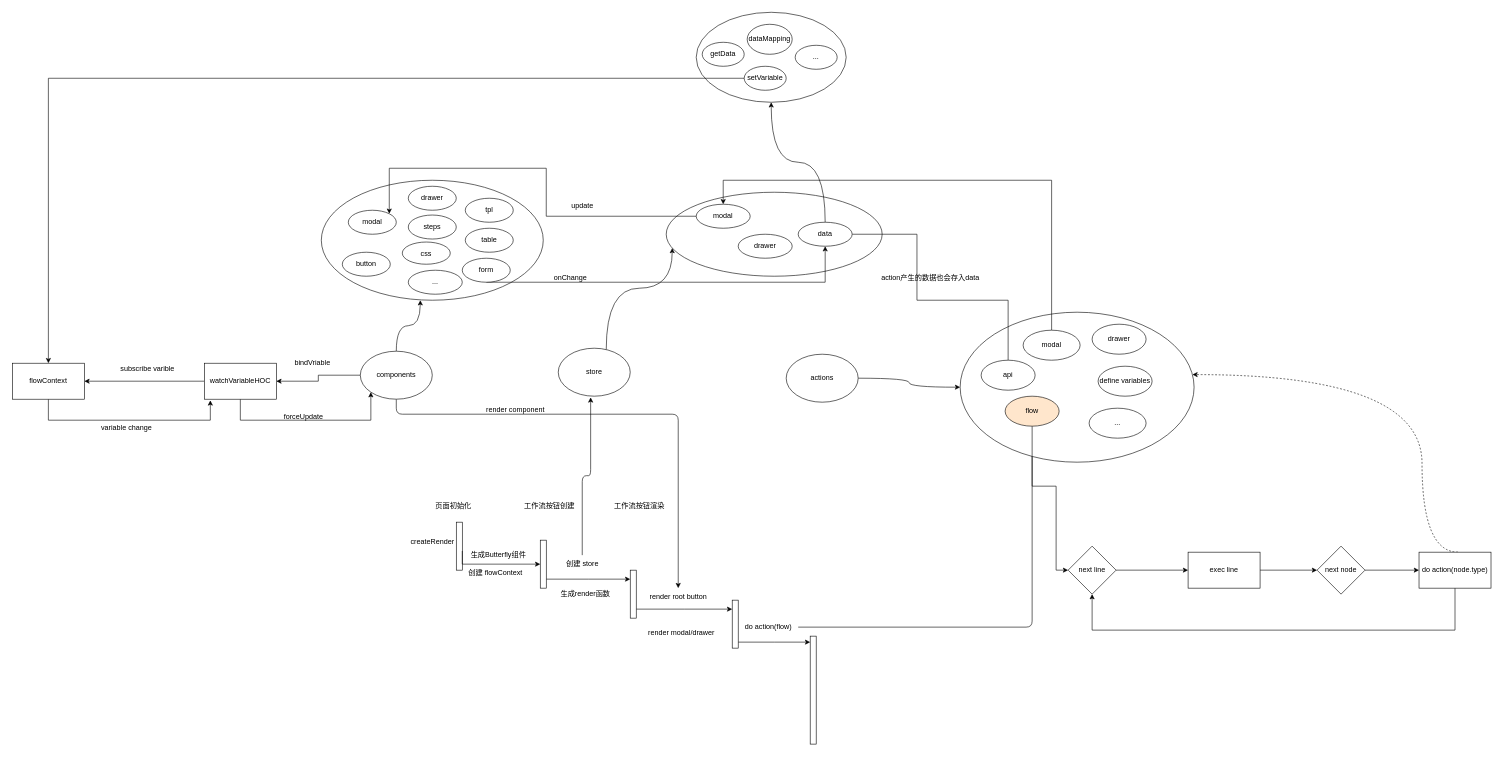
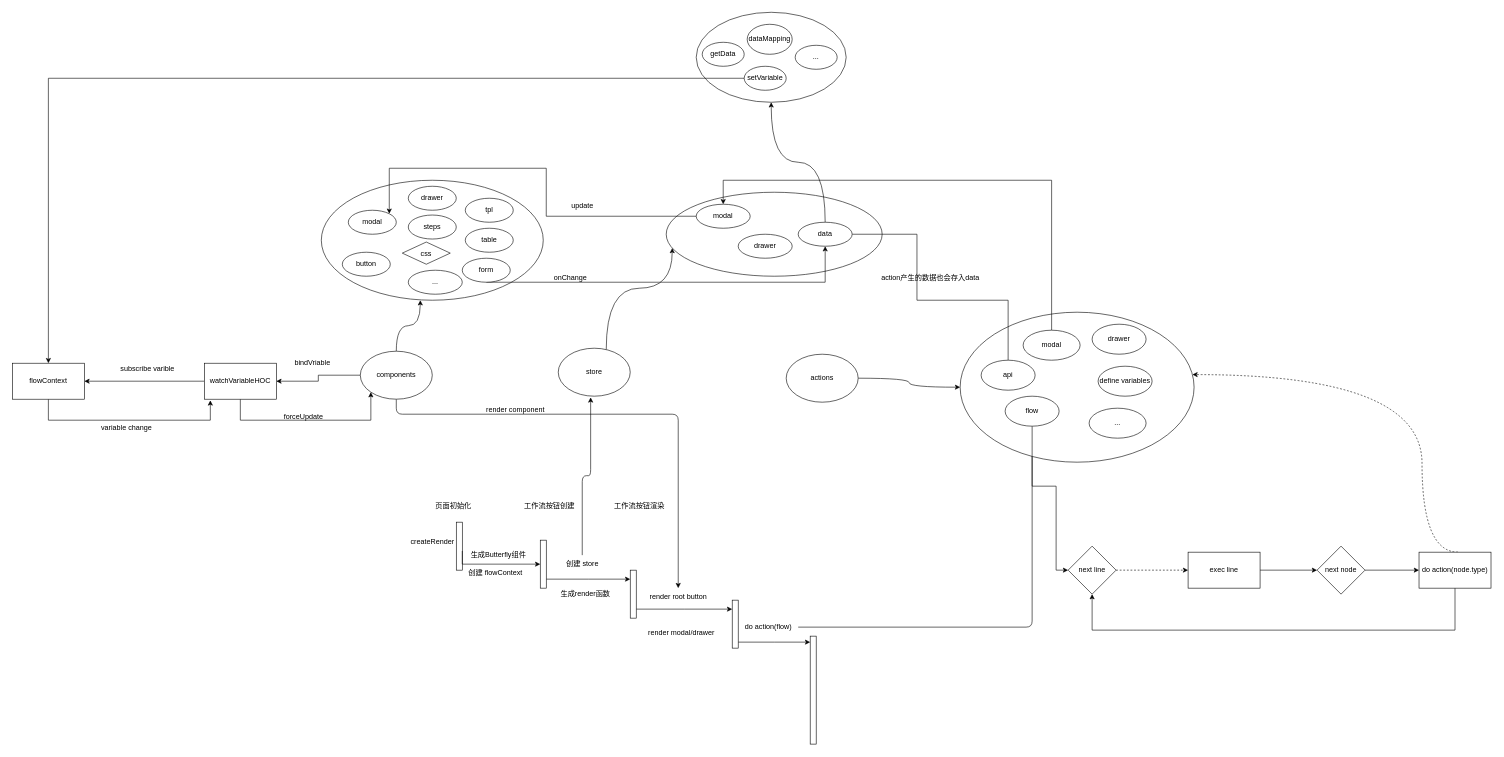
  <mxCell id="0" />
  <mxCell id="1" parent="0" />
  <mxCell id="2" value="" style="ellipse;whiteSpace=wrap;html=1;" parent="1" vertex="1"><mxGeometry x="535" y="300" width="370" height="200" as="geometry" /></mxCell>
  <mxCell id="3" value="" style="ellipse;whiteSpace=wrap;html=1;" parent="1" vertex="1"><mxGeometry x="1110" y="320" width="360" height="140" as="geometry" /></mxCell>
  <mxCell id="4" style="edgeStyle=orthogonalEdgeStyle;orthogonalLoop=1;jettySize=auto;html=1;curved=1;" parent="1" source="5" target="33" edge="1"><mxGeometry relative="1" as="geometry" /></mxCell>
  <mxCell id="5" value="actions" style="ellipse;whiteSpace=wrap;html=1;" parent="1" vertex="1"><mxGeometry x="1310" y="590" width="120" height="80" as="geometry" /></mxCell>
  <mxCell id="6" style="edgeStyle=orthogonalEdgeStyle;orthogonalLoop=1;jettySize=auto;html=1;entryX=0.446;entryY=1;entryDx=0;entryDy=0;entryPerimeter=0;curved=1;" parent="1" source="9" target="2" edge="1"><mxGeometry relative="1" as="geometry" /></mxCell>
  <mxCell id="7" style="edgeStyle=orthogonalEdgeStyle;orthogonalLoop=1;jettySize=auto;html=1;rounded=1;" parent="1" source="9" target="28" edge="1"><mxGeometry relative="1" as="geometry"><Array as="points"><mxPoint x="660" y="690" /><mxPoint x="1130" y="690" /></Array></mxGeometry></mxCell>
  <mxCell id="8" style="edgeStyle=orthogonalEdgeStyle;rounded=0;orthogonalLoop=1;jettySize=auto;html=1;entryX=1;entryY=0.5;entryDx=0;entryDy=0;" parent="1" source="9" target="76" edge="1"><mxGeometry relative="1" as="geometry" /></mxCell>
  <mxCell id="9" value="components" style="ellipse;whiteSpace=wrap;html=1;" parent="1" vertex="1"><mxGeometry x="600" y="585" width="120" height="80" as="geometry" /></mxCell>
  <mxCell id="10" style="edgeStyle=orthogonalEdgeStyle;orthogonalLoop=1;jettySize=auto;html=1;curved=1;" parent="1" source="11" target="3" edge="1"><mxGeometry relative="1" as="geometry"><Array as="points"><mxPoint x="1010" y="480" /><mxPoint x="1120" y="480" /></Array></mxGeometry></mxCell>
  <mxCell id="11" value="store" style="ellipse;whiteSpace=wrap;html=1;" parent="1" vertex="1"><mxGeometry x="930" y="580" width="120" height="80" as="geometry" /></mxCell>
  <mxCell id="12" value="" style="html=1;points=[];perimeter=orthogonalPerimeter;outlineConnect=0;targetShapes=umlLifeline;portConstraint=eastwest;newEdgeStyle={&quot;edgeStyle&quot;:&quot;elbowEdgeStyle&quot;,&quot;elbow&quot;:&quot;vertical&quot;,&quot;curved&quot;:0,&quot;rounded&quot;:0};" parent="1" vertex="1"><mxGeometry x="760" y="870" width="10" height="80" as="geometry" /></mxCell>
  <mxCell id="13" value="页面初始化" style="text;html=1;align=center;verticalAlign=middle;resizable=0;points=[];autosize=1;strokeColor=none;fillColor=none;" parent="1" vertex="1"><mxGeometry x="715" y="828" width="80" height="30" as="geometry" /></mxCell>
  <mxCell id="14" value="" style="edgeStyle=orthogonalEdgeStyle;rounded=0;orthogonalLoop=1;jettySize=auto;html=1;" parent="1" source="15" target="18" edge="1"><mxGeometry relative="1" as="geometry"><Array as="points"><mxPoint x="770" y="940" /></Array></mxGeometry></mxCell>
  <mxCell id="15" value="createRender" style="text;html=1;align=center;verticalAlign=middle;resizable=0;points=[];autosize=1;strokeColor=none;fillColor=none;" parent="1" vertex="1"><mxGeometry x="670" y="888" width="100" height="30" as="geometry" /></mxCell>
  <mxCell id="16" value="工作流按钮创建" style="text;html=1;align=center;verticalAlign=middle;resizable=0;points=[];autosize=1;strokeColor=none;fillColor=none;" parent="1" vertex="1"><mxGeometry x="860" y="828" width="110" height="30" as="geometry" /></mxCell>
  <mxCell id="17" value="" style="edgeStyle=elbowEdgeStyle;rounded=0;orthogonalLoop=1;jettySize=auto;html=1;elbow=vertical;curved=0;" parent="1" source="18" target="22" edge="1"><mxGeometry relative="1" as="geometry" /></mxCell>
  <mxCell id="18" value="" style="html=1;points=[];perimeter=orthogonalPerimeter;outlineConnect=0;targetShapes=umlLifeline;portConstraint=eastwest;newEdgeStyle={&quot;edgeStyle&quot;:&quot;elbowEdgeStyle&quot;,&quot;elbow&quot;:&quot;vertical&quot;,&quot;curved&quot;:0,&quot;rounded&quot;:0};" parent="1" vertex="1"><mxGeometry x="900" y="900" width="10" height="80" as="geometry" /></mxCell>
  <mxCell id="19" value="生成Butterfly组件" style="text;html=1;align=center;verticalAlign=middle;resizable=0;points=[];autosize=1;strokeColor=none;fillColor=none;" parent="1" vertex="1"><mxGeometry x="770" y="910" width="120" height="30" as="geometry" /></mxCell>
  <mxCell id="20" value="创建 flowContext" style="text;html=1;align=center;verticalAlign=middle;resizable=0;points=[];autosize=1;strokeColor=none;fillColor=none;" parent="1" vertex="1"><mxGeometry x="770" y="940" width="110" height="30" as="geometry" /></mxCell>
  <mxCell id="21" value="" style="edgeStyle=elbowEdgeStyle;rounded=0;orthogonalLoop=1;jettySize=auto;html=1;elbow=vertical;curved=0;" parent="1" source="22" target="27" edge="1"><mxGeometry relative="1" as="geometry" /></mxCell>
  <mxCell id="22" value="" style="html=1;points=[];perimeter=orthogonalPerimeter;outlineConnect=0;targetShapes=umlLifeline;portConstraint=eastwest;newEdgeStyle={&quot;edgeStyle&quot;:&quot;elbowEdgeStyle&quot;,&quot;elbow&quot;:&quot;vertical&quot;,&quot;curved&quot;:0,&quot;rounded&quot;:0};" parent="1" vertex="1"><mxGeometry x="1050" y="950" width="10" height="80" as="geometry" /></mxCell>
  <mxCell id="23" style="edgeStyle=orthogonalEdgeStyle;rounded=1;orthogonalLoop=1;jettySize=auto;html=1;entryX=0.45;entryY=1.025;entryDx=0;entryDy=0;entryPerimeter=0;" parent="1" source="24" target="11" edge="1"><mxGeometry relative="1" as="geometry" /></mxCell>
  <mxCell id="24" value="创建 store" style="text;html=1;align=center;verticalAlign=middle;resizable=0;points=[];autosize=1;strokeColor=none;fillColor=none;" parent="1" vertex="1"><mxGeometry x="930" y="925" width="80" height="30" as="geometry" /></mxCell>
  <mxCell id="25" value="工作流按钮渲染" style="text;html=1;align=center;verticalAlign=middle;resizable=0;points=[];autosize=1;strokeColor=none;fillColor=none;" parent="1" vertex="1"><mxGeometry x="1010" y="828" width="110" height="30" as="geometry" /></mxCell>
  <mxCell id="26" value="" style="edgeStyle=elbowEdgeStyle;rounded=0;orthogonalLoop=1;jettySize=auto;html=1;elbow=vertical;curved=0;" parent="1" source="27" target="30" edge="1"><mxGeometry relative="1" as="geometry" /></mxCell>
  <mxCell id="27" value="" style="html=1;points=[];perimeter=orthogonalPerimeter;outlineConnect=0;targetShapes=umlLifeline;portConstraint=eastwest;newEdgeStyle={&quot;edgeStyle&quot;:&quot;elbowEdgeStyle&quot;,&quot;elbow&quot;:&quot;vertical&quot;,&quot;curved&quot;:0,&quot;rounded&quot;:0};" parent="1" vertex="1"><mxGeometry x="1220" y="1000" width="10" height="80" as="geometry" /></mxCell>
  <mxCell id="28" value="render root button" style="text;html=1;align=center;verticalAlign=middle;resizable=0;points=[];autosize=1;strokeColor=none;fillColor=none;" parent="1" vertex="1"><mxGeometry x="1070" y="980" width="120" height="30" as="geometry" /></mxCell>
  <mxCell id="29" value="render modal/drawer" style="text;html=1;align=center;verticalAlign=middle;resizable=0;points=[];autosize=1;strokeColor=none;fillColor=none;" parent="1" vertex="1"><mxGeometry x="1070" y="1040" width="130" height="30" as="geometry" /></mxCell>
  <mxCell id="30" value="" style="html=1;points=[];perimeter=orthogonalPerimeter;outlineConnect=0;targetShapes=umlLifeline;portConstraint=eastwest;newEdgeStyle={&quot;edgeStyle&quot;:&quot;elbowEdgeStyle&quot;,&quot;elbow&quot;:&quot;vertical&quot;,&quot;curved&quot;:0,&quot;rounded&quot;:0};" parent="1" vertex="1"><mxGeometry x="1350" y="1060" width="10" height="180" as="geometry" /></mxCell>
  <mxCell id="31" style="edgeStyle=orthogonalEdgeStyle;rounded=1;orthogonalLoop=1;jettySize=auto;html=1;" parent="1" source="32" target="35" edge="1"><mxGeometry relative="1" as="geometry" /></mxCell>
  <mxCell id="32" value="do action(flow)" style="text;html=1;align=center;verticalAlign=middle;resizable=0;points=[];autosize=1;strokeColor=none;fillColor=none;" parent="1" vertex="1"><mxGeometry x="1230" y="1030" width="100" height="30" as="geometry" /></mxCell>
  <mxCell id="33" value="" style="ellipse;whiteSpace=wrap;html=1;" parent="1" vertex="1"><mxGeometry x="1600" y="520" width="390" height="250" as="geometry" /></mxCell>
  <mxCell id="34" style="edgeStyle=orthogonalEdgeStyle;rounded=0;orthogonalLoop=1;jettySize=auto;html=1;entryX=0;entryY=0.5;entryDx=0;entryDy=0;" parent="1" source="35" target="46" edge="1"><mxGeometry relative="1" as="geometry"><mxPoint x="1665" y="940" as="targetPoint" /><Array as="points"><mxPoint x="1720" y="810" /><mxPoint x="1760" y="810" /><mxPoint x="1760" y="950" /></Array></mxGeometry></mxCell>
- <mxCell id="35" value="flow" style="ellipse;whiteSpace=wrap;html=1;fillColor=#ffe6cc;" parent="1" vertex="1"><mxGeometry x="1675" y="660" width="90" height="50" as="geometry" /></mxCell>
+ <mxCell id="35" value="flow" style="ellipse;whiteSpace=wrap;html=1;" parent="1" vertex="1"><mxGeometry x="1675" y="660" width="90" height="50" as="geometry" /></mxCell>
  <mxCell id="36" style="edgeStyle=orthogonalEdgeStyle;rounded=0;orthogonalLoop=1;jettySize=auto;html=1;entryX=1;entryY=0.5;entryDx=0;entryDy=0;endArrow=none;" parent="1" source="37" target="56" edge="1"><mxGeometry relative="1" as="geometry"><Array as="points"><mxPoint x="1680" y="500" /><mxPoint x="1528" y="500" /><mxPoint x="1528" y="390" /></Array></mxGeometry></mxCell>
  <mxCell id="37" value="api" style="ellipse;whiteSpace=wrap;html=1;" parent="1" vertex="1"><mxGeometry x="1635" y="600" width="90" height="50" as="geometry" /></mxCell>
  <mxCell id="38" style="edgeStyle=orthogonalEdgeStyle;rounded=0;orthogonalLoop=1;jettySize=auto;html=1;" parent="1" source="39" target="53" edge="1"><mxGeometry relative="1" as="geometry"><Array as="points"><mxPoint x="1753" y="300" /><mxPoint x="1205" y="300" /></Array></mxGeometry></mxCell>
  <mxCell id="39" value="modal" style="ellipse;whiteSpace=wrap;html=1;" parent="1" vertex="1"><mxGeometry x="1705" y="550" width="95" height="50" as="geometry" /></mxCell>
  <mxCell id="40" value="drawer" style="ellipse;whiteSpace=wrap;html=1;" parent="1" vertex="1"><mxGeometry x="1820" y="540" width="90" height="50" as="geometry" /></mxCell>
  <mxCell id="41" value="define variables" style="ellipse;whiteSpace=wrap;html=1;" parent="1" vertex="1"><mxGeometry x="1830" y="610" width="90" height="50" as="geometry" /></mxCell>
  <mxCell id="42" value="..." style="ellipse;whiteSpace=wrap;html=1;" parent="1" vertex="1"><mxGeometry x="1815" y="680" width="95" height="50" as="geometry" /></mxCell>
  <mxCell id="43" style="edgeStyle=orthogonalEdgeStyle;rounded=0;orthogonalLoop=1;jettySize=auto;html=1;" parent="1" source="44" target="48" edge="1"><mxGeometry relative="1" as="geometry" /></mxCell>
  <mxCell id="44" value="exec line" style="rounded=0;whiteSpace=wrap;html=1;" parent="1" vertex="1"><mxGeometry x="1980" y="920" width="120" height="60" as="geometry" /></mxCell>
- <mxCell id="45" style="edgeStyle=orthogonalEdgeStyle;rounded=0;orthogonalLoop=1;jettySize=auto;html=1;" parent="1" source="46" target="44" edge="1"><mxGeometry relative="1" as="geometry" /></mxCell>
+ <mxCell id="45" style="edgeStyle=orthogonalEdgeStyle;rounded=0;orthogonalLoop=1;jettySize=auto;html=1;dashed=1;" parent="1" source="46" target="44" edge="1"><mxGeometry relative="1" as="geometry" /></mxCell>
  <mxCell id="46" value="next line" style="rhombus;whiteSpace=wrap;html=1;" parent="1" vertex="1"><mxGeometry x="1780" y="910" width="80" height="80" as="geometry" /></mxCell>
  <mxCell id="47" style="edgeStyle=orthogonalEdgeStyle;rounded=0;orthogonalLoop=1;jettySize=auto;html=1;entryX=0;entryY=0.5;entryDx=0;entryDy=0;" parent="1" source="48" target="51" edge="1"><mxGeometry relative="1" as="geometry" /></mxCell>
  <mxCell id="48" value="next node" style="rhombus;whiteSpace=wrap;html=1;" parent="1" vertex="1"><mxGeometry x="2195" y="910" width="80" height="80" as="geometry" /></mxCell>
  <mxCell id="49" style="edgeStyle=orthogonalEdgeStyle;rounded=0;orthogonalLoop=1;jettySize=auto;html=1;entryX=0.5;entryY=1;entryDx=0;entryDy=0;" parent="1" source="51" target="46" edge="1"><mxGeometry relative="1" as="geometry"><Array as="points"><mxPoint x="2425" y="1050" /><mxPoint x="1820" y="1050" /></Array></mxGeometry></mxCell>
  <mxCell id="50" style="edgeStyle=orthogonalEdgeStyle;orthogonalLoop=1;jettySize=auto;html=1;curved=1;dashed=1;" parent="1" target="33" edge="1"><mxGeometry relative="1" as="geometry"><mxPoint x="2430" y="920" as="sourcePoint" /><mxPoint x="2055" y="624" as="targetPoint" /><Array as="points"><mxPoint x="2370" y="920" /><mxPoint x="2370" y="624" /></Array></mxGeometry></mxCell>
  <mxCell id="51" value="do action(node.type)" style="rounded=0;whiteSpace=wrap;html=1;" parent="1" vertex="1"><mxGeometry x="2365" y="920" width="120" height="60" as="geometry" /></mxCell>
  <mxCell id="52" style="edgeStyle=orthogonalEdgeStyle;rounded=0;orthogonalLoop=1;jettySize=auto;html=1;entryX=1;entryY=0;entryDx=0;entryDy=0;" parent="1" source="53" target="57" edge="1"><mxGeometry relative="1" as="geometry"><Array as="points"><mxPoint x="910" y="360" /><mxPoint x="910" y="280" /><mxPoint x="648" y="280" /></Array></mxGeometry></mxCell>
  <mxCell id="53" value="modal" style="ellipse;whiteSpace=wrap;html=1;" parent="1" vertex="1"><mxGeometry x="1160" y="340" width="90" height="40" as="geometry" /></mxCell>
  <mxCell id="54" value="drawer" style="ellipse;whiteSpace=wrap;html=1;" parent="1" vertex="1"><mxGeometry x="1230" y="390" width="90" height="40" as="geometry" /></mxCell>
  <mxCell id="55" value="" style="edgeStyle=orthogonalEdgeStyle;orthogonalLoop=1;jettySize=auto;html=1;curved=1;" parent="1" source="56" target="68" edge="1"><mxGeometry relative="1" as="geometry" /></mxCell>
  <mxCell id="56" value="data" style="ellipse;whiteSpace=wrap;html=1;" parent="1" vertex="1"><mxGeometry x="1330" y="370" width="90" height="40" as="geometry" /></mxCell>
  <mxCell id="57" value="modal" style="ellipse;whiteSpace=wrap;html=1;" parent="1" vertex="1"><mxGeometry x="580" y="350" width="80" height="40" as="geometry" /></mxCell>
  <mxCell id="58" value="tpl" style="ellipse;whiteSpace=wrap;html=1;" parent="1" vertex="1"><mxGeometry x="775" y="330" width="80" height="40" as="geometry" /></mxCell>
  <mxCell id="59" value="drawer" style="ellipse;whiteSpace=wrap;html=1;" parent="1" vertex="1"><mxGeometry x="680" y="310" width="80" height="40" as="geometry" /></mxCell>
  <mxCell id="60" value="button" style="ellipse;whiteSpace=wrap;html=1;" parent="1" vertex="1"><mxGeometry x="570" y="420" width="80" height="40" as="geometry" /></mxCell>
  <mxCell id="61" value="..." style="ellipse;whiteSpace=wrap;html=1;" parent="1" vertex="1"><mxGeometry x="680" y="450" width="90" height="40" as="geometry" /></mxCell>
  <mxCell id="62" value="update" style="text;html=1;align=center;verticalAlign=middle;resizable=0;points=[];autosize=1;strokeColor=none;fillColor=none;" parent="1" vertex="1"><mxGeometry x="940" y="328" width="60" height="30" as="geometry" /></mxCell>
  <mxCell id="63" style="edgeStyle=orthogonalEdgeStyle;rounded=0;orthogonalLoop=1;jettySize=auto;html=1;entryX=0.5;entryY=1;entryDx=0;entryDy=0;" parent="1" source="64" target="56" edge="1"><mxGeometry relative="1" as="geometry"><Array as="points"><mxPoint x="810" y="470" /><mxPoint x="1375" y="470" /></Array></mxGeometry></mxCell>
  <mxCell id="64" value="form" style="ellipse;whiteSpace=wrap;html=1;" parent="1" vertex="1"><mxGeometry x="770" y="430" width="80" height="40" as="geometry" /></mxCell>
  <mxCell id="65" value="onChange" style="text;html=1;align=center;verticalAlign=middle;resizable=0;points=[];autosize=1;strokeColor=none;fillColor=none;" parent="1" vertex="1"><mxGeometry x="910" y="448" width="80" height="30" as="geometry" /></mxCell>
  <mxCell id="66" value="steps" style="ellipse;whiteSpace=wrap;html=1;" parent="1" vertex="1"><mxGeometry x="680" y="358" width="80" height="40" as="geometry" /></mxCell>
  <mxCell id="67" value="render component&amp;nbsp;" style="text;html=1;align=center;verticalAlign=middle;resizable=0;points=[];autosize=1;strokeColor=none;fillColor=none;" parent="1" vertex="1"><mxGeometry x="800" y="668" width="120" height="30" as="geometry" /></mxCell>
  <mxCell id="68" value="" style="ellipse;whiteSpace=wrap;html=1;fillColor=none;" parent="1" vertex="1"><mxGeometry x="1160" y="20" width="250" height="150" as="geometry" /></mxCell>
  <mxCell id="69" value="getData" style="ellipse;whiteSpace=wrap;html=1;" parent="1" vertex="1"><mxGeometry x="1170" y="70" width="70" height="40" as="geometry" /></mxCell>
  <mxCell id="70" value="dataMapping" style="ellipse;whiteSpace=wrap;html=1;" parent="1" vertex="1"><mxGeometry x="1245" y="40" width="75" height="50" as="geometry" /></mxCell>
  <mxCell id="71" style="edgeStyle=orthogonalEdgeStyle;rounded=0;orthogonalLoop=1;jettySize=auto;html=1;entryX=0.5;entryY=0;entryDx=0;entryDy=0;" parent="1" source="72" target="79" edge="1"><mxGeometry relative="1" as="geometry" /></mxCell>
  <mxCell id="72" value="setVariable" style="ellipse;whiteSpace=wrap;html=1;" parent="1" vertex="1"><mxGeometry x="1240" y="110" width="70" height="40" as="geometry" /></mxCell>
  <mxCell id="73" value="..." style="ellipse;whiteSpace=wrap;html=1;" parent="1" vertex="1"><mxGeometry x="1325" y="75" width="70" height="40" as="geometry" /></mxCell>
  <mxCell id="74" value="" style="edgeStyle=orthogonalEdgeStyle;rounded=0;orthogonalLoop=1;jettySize=auto;html=1;" parent="1" source="76" target="79" edge="1"><mxGeometry relative="1" as="geometry" /></mxCell>
  <mxCell id="75" style="edgeStyle=orthogonalEdgeStyle;rounded=0;orthogonalLoop=1;jettySize=auto;html=1;entryX=0;entryY=1;entryDx=0;entryDy=0;" parent="1" source="76" target="9" edge="1"><mxGeometry relative="1" as="geometry"><Array as="points"><mxPoint x="400" y="700" /><mxPoint x="618" y="700" /></Array></mxGeometry></mxCell>
  <mxCell id="76" value="watchVariableHOC" style="rounded=0;whiteSpace=wrap;html=1;" parent="1" vertex="1"><mxGeometry x="340" y="605" width="120" height="60" as="geometry" /></mxCell>
  <mxCell id="77" value="bindVriable" style="text;html=1;align=center;verticalAlign=middle;resizable=0;points=[];autosize=1;strokeColor=none;fillColor=none;" parent="1" vertex="1"><mxGeometry x="480" y="590" width="80" height="30" as="geometry" /></mxCell>
  <mxCell id="78" style="edgeStyle=orthogonalEdgeStyle;rounded=0;orthogonalLoop=1;jettySize=auto;html=1;entryX=0.083;entryY=1.033;entryDx=0;entryDy=0;entryPerimeter=0;" parent="1" source="79" target="76" edge="1"><mxGeometry relative="1" as="geometry"><Array as="points"><mxPoint x="80" y="700" /><mxPoint x="350" y="700" /></Array></mxGeometry></mxCell>
  <mxCell id="79" value="flowContext" style="rounded=0;whiteSpace=wrap;html=1;" parent="1" vertex="1"><mxGeometry x="20" y="605" width="120" height="60" as="geometry" /></mxCell>
  <mxCell id="80" value="subscribe varible" style="text;html=1;align=center;verticalAlign=middle;resizable=0;points=[];autosize=1;strokeColor=none;fillColor=none;" parent="1" vertex="1"><mxGeometry x="190" y="600" width="110" height="30" as="geometry" /></mxCell>
  <mxCell id="81" value="variable change" style="text;html=1;align=center;verticalAlign=middle;resizable=0;points=[];autosize=1;strokeColor=none;fillColor=none;" parent="1" vertex="1"><mxGeometry x="155" y="698" width="110" height="30" as="geometry" /></mxCell>
  <mxCell id="82" value="forceUpdate" style="text;html=1;align=center;verticalAlign=middle;resizable=0;points=[];autosize=1;strokeColor=none;fillColor=none;" parent="1" vertex="1"><mxGeometry x="460" y="680" width="90" height="30" as="geometry" /></mxCell>
- <mxCell id="83" value="css" style="ellipse;whiteSpace=wrap;html=1;" parent="1" vertex="1"><mxGeometry x="670" y="403" width="80" height="37" as="geometry" /></mxCell>
+ <mxCell id="83" value="css" style="rhombus;whiteSpace=wrap;html=1;" parent="1" vertex="1"><mxGeometry x="670" y="403" width="80" height="37" as="geometry" /></mxCell>
  <mxCell id="84" value="table" style="ellipse;whiteSpace=wrap;html=1;" parent="1" vertex="1"><mxGeometry x="775" y="380" width="80" height="40" as="geometry" /></mxCell>
  <mxCell id="85" value="生成render函数" style="text;html=1;align=center;verticalAlign=middle;resizable=0;points=[];autosize=1;strokeColor=none;fillColor=none;" parent="1" vertex="1"><mxGeometry x="920" y="975" width="110" height="30" as="geometry" /></mxCell>
  <mxCell id="86" value="action产生的数据也会存入data" style="text;html=1;align=center;verticalAlign=middle;resizable=0;points=[];autosize=1;strokeColor=none;fillColor=none;" parent="1" vertex="1"><mxGeometry x="1455" y="448" width="190" height="30" as="geometry" /></mxCell>
